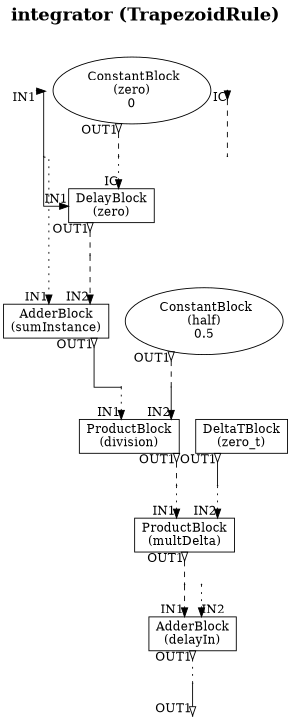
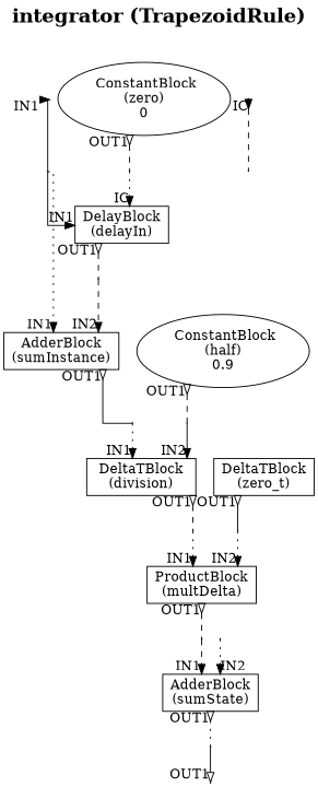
  digraph {
    fontsize=20
    label=<<B>integrator (TrapezoidRule)</B>>
    labelloc=t
    rankdir=TB
    splines=ortho
    node [shape=point]
    edge [arrowhead=none arrowtail=none dir=both style=dashed]
    node_139806871873808_IN1 [height=0.01 width=0.01]
    inter_139806871873808_IN1 [height=0.01 width=0.01]
-   n3 [label="DelayBlock\n(zero)" shape=box]
+   n3 [label="DelayBlock\n(delayIn)" shape=box]
    n4 [label="AdderBlock\n(sumInstance)" shape=box]
    inter_139806839216784_OUT1 [height=0.01 width=0.01]
    inter_139806658420256_OUT1 [height=0.01 width=0.01]
    node_139806871873808_IC [height=0.01 width=0.01]
    inter_139806871873808_IC [height=0.01 width=0.01]
    n9 [label=" ConstantBlock\n(zero)\n0" shape=ellipse]
    inter_139806839231488_OUT1 [height=0.01 width=0.01]
-   n11 [label=" ConstantBlock\n(half)\n0.5" shape=ellipse]
+   n11 [label=" ConstantBlock\n(half)\n0.9" shape=ellipse]
    inter_139806839216736_OUT1 [height=0.01 width=0.01]
-   n13 [label="ProductBlock\n(division)" shape=box]
+   n13 [label="DeltaTBlock\n(division)" shape=box]
    inter_139806658424784_OUT1 [height=0.01 width=0.01]
    n15 [label="DeltaTBlock\n(zero_t)" shape=box]
    inter_139806839217360_OUT1 [height=0.01 width=0.01]
    n17 [label="ProductBlock\n(multDelta)" shape=box]
    inter_139806658426576_OUT1 [height=0.01 width=0.01]
-   n19 [label="AdderBlock\n(delayIn)" shape=box]
+   n19 [label="AdderBlock\n(sumState)" shape=box]
    inter_139806658423872_OUT1 [height=0.01 width=0.01]
    inter_139806658423920_OUT1 [height=0.01 width=0.01]
    node_139806871873808_OUT1 [height=0.01 width=0.01]
    node_139806871873808_IN1 -> inter_139806871873808_IN1 [arrowtail=inv style=solid taillabel=IN1]
    inter_139806871873808_IN1 -> n3 [arrowhead=normal headlabel=IN1 style=solid]
    inter_139806871873808_IN1 -> n4 [arrowhead=normal headlabel=IN1 style=dotted]
    n3 -> inter_139806839216784_OUT1 [arrowtail=oinv taillabel=OUT1]
    n4 -> inter_139806658420256_OUT1 [arrowtail=oinv style=solid taillabel=OUT1]
    inter_139806839216784_OUT1 -> n4 [arrowhead=normal headlabel=IN2]
    inter_139806658420256_OUT1 -> n13 [arrowhead=normal headlabel=IN1 style=dotted]
    node_139806871873808_IC -> inter_139806871873808_IC [arrowtail=inv taillabel=IC]
    n9 -> inter_139806839231488_OUT1 [arrowtail=oinv taillabel=OUT1]
    inter_139806839231488_OUT1 -> n3 [arrowhead=normal headlabel=IC style=dotted]
    n11 -> inter_139806839216736_OUT1 [arrowtail=oinv taillabel=OUT1]
    inter_139806839216736_OUT1 -> n13 [arrowhead=normal headlabel=IN2 style=solid]
    n13 -> inter_139806658424784_OUT1 [arrowtail=oinv taillabel=OUT1]
    inter_139806658424784_OUT1 -> n17 [arrowhead=normal headlabel=IN1 style=dotted]
    n15 -> inter_139806839217360_OUT1 [arrowtail=oinv style=solid taillabel=OUT1]
    inter_139806839217360_OUT1 -> n17 [arrowhead=normal headlabel=IN2 style=dotted]
    n17 -> inter_139806658426576_OUT1 [arrowtail=oinv taillabel=OUT1]
    inter_139806658426576_OUT1 -> n19 [arrowhead=normal headlabel=IN1]
    n19 -> inter_139806658423872_OUT1 [arrowtail=oinv style=dotted taillabel=OUT1]
    inter_139806658423872_OUT1 -> node_139806871873808_OUT1 [arrowhead=onormal headlabel=OUT1 style=solid]
    inter_139806658423920_OUT1 -> n19 [arrowhead=normal headlabel=IN2 style=dotted]
  }
